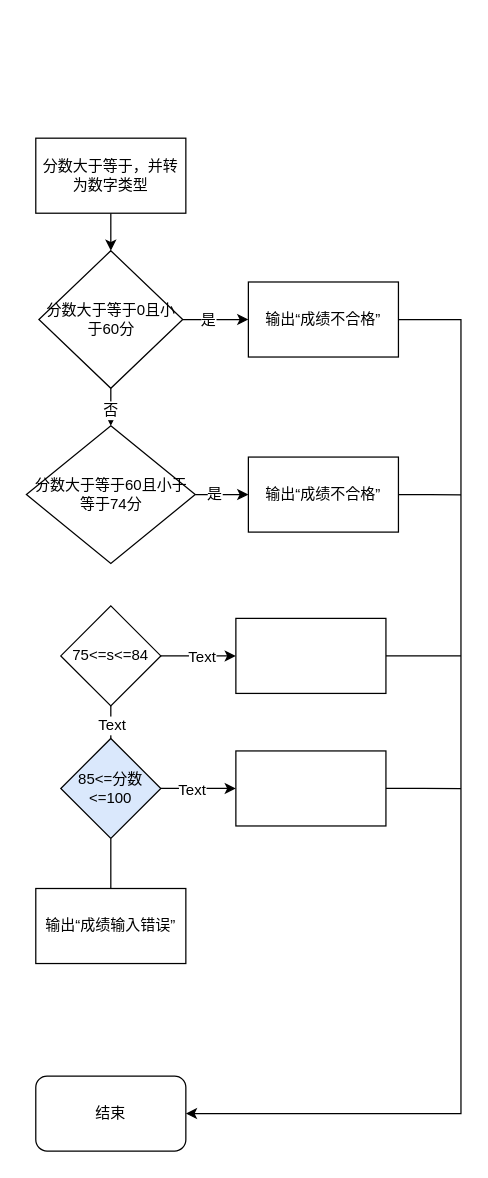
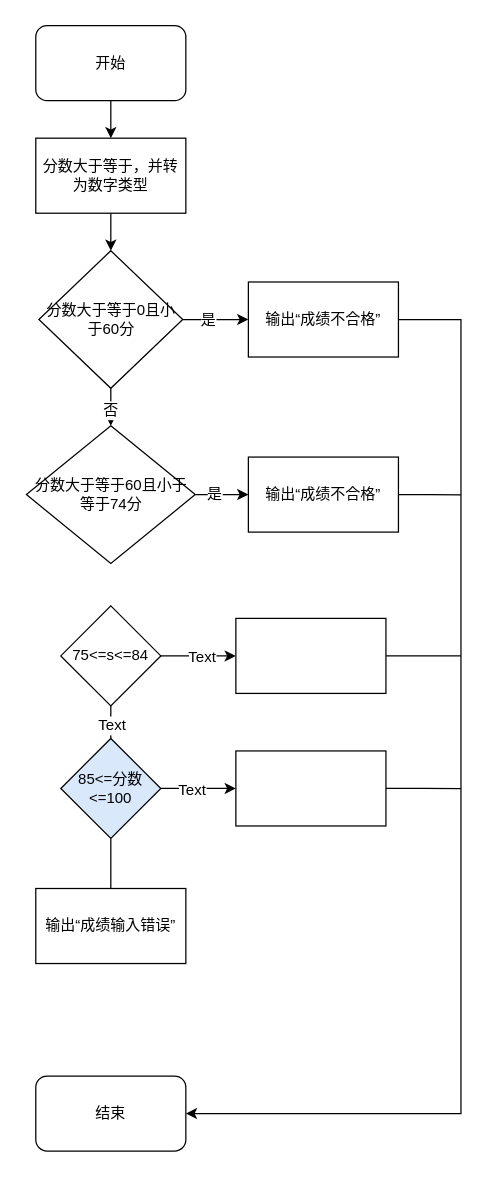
  <mxCell id="0" />
  <mxCell id="1" parent="0" />
+ <mxCell id="2" value="" style="edgeStyle=orthogonalEdgeStyle;rounded=0;orthogonalLoop=1;jettySize=auto;html=1;startArrow=none;startFill=0;endArrow=classic;endFill=1;" edge="1" parent="1" source="3" target="6"><mxGeometry relative="1" as="geometry" /></mxCell>
+ <mxCell id="3" value="开始" style="rounded=1;whiteSpace=wrap;html=1;shadow=0;glass=0;sketch=0;fillColor=default;" vertex="1" parent="1"><mxGeometry x="28" y="20" width="120" height="60" as="geometry" /></mxCell>
  <mxCell id="4" value="结束" style="rounded=1;whiteSpace=wrap;html=1;shadow=0;glass=0;sketch=0;fillColor=default;" vertex="1" parent="1"><mxGeometry x="28" y="860" width="120" height="60" as="geometry" /></mxCell>
  <mxCell id="5" value="" style="edgeStyle=orthogonalEdgeStyle;rounded=0;orthogonalLoop=1;jettySize=auto;html=1;startArrow=none;startFill=0;endArrow=classic;endFill=1;" edge="1" parent="1" source="6" target="11"><mxGeometry relative="1" as="geometry" /></mxCell>
  <mxCell id="6" value="分数大于等于，并转为数字类型" style="whiteSpace=wrap;html=1;rounded=0;shadow=0;glass=0;sketch=0;" vertex="1" parent="1"><mxGeometry x="28" y="110" width="120" height="60" as="geometry" /></mxCell>
  <mxCell id="7" value="" style="edgeStyle=orthogonalEdgeStyle;rounded=0;orthogonalLoop=1;jettySize=auto;html=1;fontSize=12;startArrow=none;startFill=0;endArrow=classic;endFill=1;" edge="1" parent="1" source="11" target="13"><mxGeometry relative="1" as="geometry" /></mxCell>
  <mxCell id="8" value="是" style="edgeLabel;html=1;align=center;verticalAlign=middle;resizable=0;points=[];fontSize=12;" vertex="1" connectable="0" parent="7"><mxGeometry x="-0.253" relative="1" as="geometry"><mxPoint as="offset" /></mxGeometry></mxCell>
  <mxCell id="9" value="" style="edgeStyle=orthogonalEdgeStyle;rounded=0;orthogonalLoop=1;jettySize=auto;html=1;fontSize=12;startArrow=none;startFill=0;endArrow=classic;endFill=1;" edge="1" parent="1" source="11" target="16"><mxGeometry relative="1" as="geometry" /></mxCell>
  <mxCell id="10" value="否" style="edgeLabel;html=1;align=center;verticalAlign=middle;resizable=0;points=[];fontSize=12;" vertex="1" connectable="0" parent="9"><mxGeometry x="-0.072" y="1" relative="1" as="geometry"><mxPoint as="offset" /></mxGeometry></mxCell>
  <mxCell id="11" value="&lt;font style=&quot;font-size: 12px;&quot;&gt;分数大于等于0且小于60分&lt;/font&gt;" style="rhombus;whiteSpace=wrap;html=1;rounded=0;shadow=0;glass=0;sketch=0;" vertex="1" parent="1"><mxGeometry x="30.5" y="200" width="115" height="110" as="geometry" /></mxCell>
  <mxCell id="12" style="edgeStyle=orthogonalEdgeStyle;rounded=0;orthogonalLoop=1;jettySize=auto;html=1;entryX=1;entryY=0.5;entryDx=0;entryDy=0;fontSize=12;startArrow=none;startFill=0;endArrow=classic;endFill=1;" edge="1" parent="1" source="13" target="4"><mxGeometry relative="1" as="geometry"><Array as="points"><mxPoint x="368" y="255" /><mxPoint x="368" y="890" /></Array></mxGeometry></mxCell>
  <mxCell id="13" value="输出“成绩不合格”" style="whiteSpace=wrap;html=1;rounded=0;shadow=0;glass=0;sketch=0;" vertex="1" parent="1"><mxGeometry x="198" y="225" width="120" height="60" as="geometry" /></mxCell>
  <mxCell id="14" value="" style="edgeStyle=orthogonalEdgeStyle;rounded=0;orthogonalLoop=1;jettySize=auto;html=1;fontSize=12;startArrow=none;startFill=0;endArrow=classic;endFill=1;" edge="1" parent="1" source="16" target="18"><mxGeometry relative="1" as="geometry" /></mxCell>
  <mxCell id="15" value="是" style="edgeLabel;html=1;align=center;verticalAlign=middle;resizable=0;points=[];fontSize=12;" vertex="1" connectable="0" parent="14"><mxGeometry x="-0.278" y="1" relative="1" as="geometry"><mxPoint as="offset" /></mxGeometry></mxCell>
  <mxCell id="16" value="分数大于等于60且小于等于74分" style="rhombus;whiteSpace=wrap;html=1;rounded=0;shadow=0;glass=0;sketch=0;" vertex="1" parent="1"><mxGeometry x="20.5" y="340" width="135" height="110" as="geometry" /></mxCell>
  <mxCell id="17" style="edgeStyle=orthogonalEdgeStyle;rounded=0;orthogonalLoop=1;jettySize=auto;html=1;exitX=1;exitY=0.5;exitDx=0;exitDy=0;fontSize=12;startArrow=none;startFill=0;endArrow=none;endFill=0;" edge="1" parent="1" source="18"><mxGeometry relative="1" as="geometry"><mxPoint x="368" y="395.231" as="targetPoint" /></mxGeometry></mxCell>
  <mxCell id="18" value="输出“成绩不合格”" style="whiteSpace=wrap;html=1;rounded=0;shadow=0;glass=0;sketch=0;" vertex="1" parent="1"><mxGeometry x="198" y="365" width="120" height="60" as="geometry" /></mxCell>
  <mxCell id="19" value="" style="edgeStyle=orthogonalEdgeStyle;rounded=0;orthogonalLoop=1;jettySize=auto;html=1;fontSize=12;startArrow=none;startFill=0;endArrow=none;endFill=0;" edge="1" parent="1" source="23" target="27"><mxGeometry relative="1" as="geometry" /></mxCell>
  <mxCell id="20" value="Text" style="edgeLabel;html=1;align=center;verticalAlign=middle;resizable=0;points=[];fontSize=12;" vertex="1" connectable="0" parent="19"><mxGeometry x="-0.086" relative="1" as="geometry"><mxPoint as="offset" /></mxGeometry></mxCell>
  <mxCell id="21" value="" style="edgeStyle=orthogonalEdgeStyle;rounded=0;orthogonalLoop=1;jettySize=auto;html=1;fontSize=12;startArrow=none;startFill=0;endArrow=classic;endFill=1;" edge="1" parent="1" source="23" target="29"><mxGeometry relative="1" as="geometry" /></mxCell>
  <mxCell id="22" value="Text" style="edgeLabel;html=1;align=center;verticalAlign=middle;resizable=0;points=[];fontSize=12;" vertex="1" connectable="0" parent="21"><mxGeometry x="0.052" relative="1" as="geometry"><mxPoint as="offset" /></mxGeometry></mxCell>
  <mxCell id="23" value="75&amp;lt;=s&amp;lt;=84" style="rhombus;whiteSpace=wrap;html=1;rounded=0;shadow=0;glass=0;sketch=0;" vertex="1" parent="1"><mxGeometry x="48" y="484" width="80" height="80" as="geometry" /></mxCell>
  <mxCell id="24" value="" style="edgeStyle=orthogonalEdgeStyle;rounded=0;orthogonalLoop=1;jettySize=auto;html=1;fontSize=12;startArrow=none;startFill=0;endArrow=classic;endFill=1;" edge="1" parent="1" source="27" target="31"><mxGeometry relative="1" as="geometry" /></mxCell>
  <mxCell id="25" value="Text" style="edgeLabel;html=1;align=center;verticalAlign=middle;resizable=0;points=[];fontSize=12;" vertex="1" connectable="0" parent="24"><mxGeometry x="-0.204" y="-1" relative="1" as="geometry"><mxPoint as="offset" /></mxGeometry></mxCell>
  <mxCell id="26" value="" style="edgeStyle=orthogonalEdgeStyle;rounded=0;orthogonalLoop=1;jettySize=auto;html=1;fontSize=12;startArrow=none;startFill=0;endArrow=none;endFill=0;" edge="1" parent="1" source="27" target="32"><mxGeometry relative="1" as="geometry" /></mxCell>
  <mxCell id="27" value="85&amp;lt;=分数&amp;lt;=100" style="rhombus;whiteSpace=wrap;html=1;rounded=0;shadow=0;glass=0;sketch=0;fillColor=#dae8fc;" vertex="1" parent="1"><mxGeometry x="48" y="590" width="80" height="80" as="geometry" /></mxCell>
  <mxCell id="28" style="edgeStyle=orthogonalEdgeStyle;rounded=0;orthogonalLoop=1;jettySize=auto;html=1;exitX=1;exitY=0.5;exitDx=0;exitDy=0;fontSize=12;startArrow=none;startFill=0;endArrow=none;endFill=0;" edge="1" parent="1" source="29"><mxGeometry relative="1" as="geometry"><mxPoint x="368" y="523.949" as="targetPoint" /></mxGeometry></mxCell>
  <mxCell id="29" value="" style="whiteSpace=wrap;html=1;rounded=0;shadow=0;glass=0;sketch=0;" vertex="1" parent="1"><mxGeometry x="188" y="494" width="120" height="60" as="geometry" /></mxCell>
  <mxCell id="30" style="edgeStyle=orthogonalEdgeStyle;rounded=0;orthogonalLoop=1;jettySize=auto;html=1;exitX=1;exitY=0.5;exitDx=0;exitDy=0;fontSize=12;startArrow=none;startFill=0;endArrow=none;endFill=0;" edge="1" parent="1" source="31"><mxGeometry relative="1" as="geometry"><mxPoint x="368" y="630.103" as="targetPoint" /></mxGeometry></mxCell>
  <mxCell id="31" value="" style="whiteSpace=wrap;html=1;rounded=0;shadow=0;glass=0;sketch=0;" vertex="1" parent="1"><mxGeometry x="188" y="600" width="120" height="60" as="geometry" /></mxCell>
  <mxCell id="32" value="输出“成绩输入错误”" style="whiteSpace=wrap;html=1;rounded=0;shadow=0;glass=0;sketch=0;" vertex="1" parent="1"><mxGeometry x="28" y="710" width="120" height="60" as="geometry" /></mxCell>
